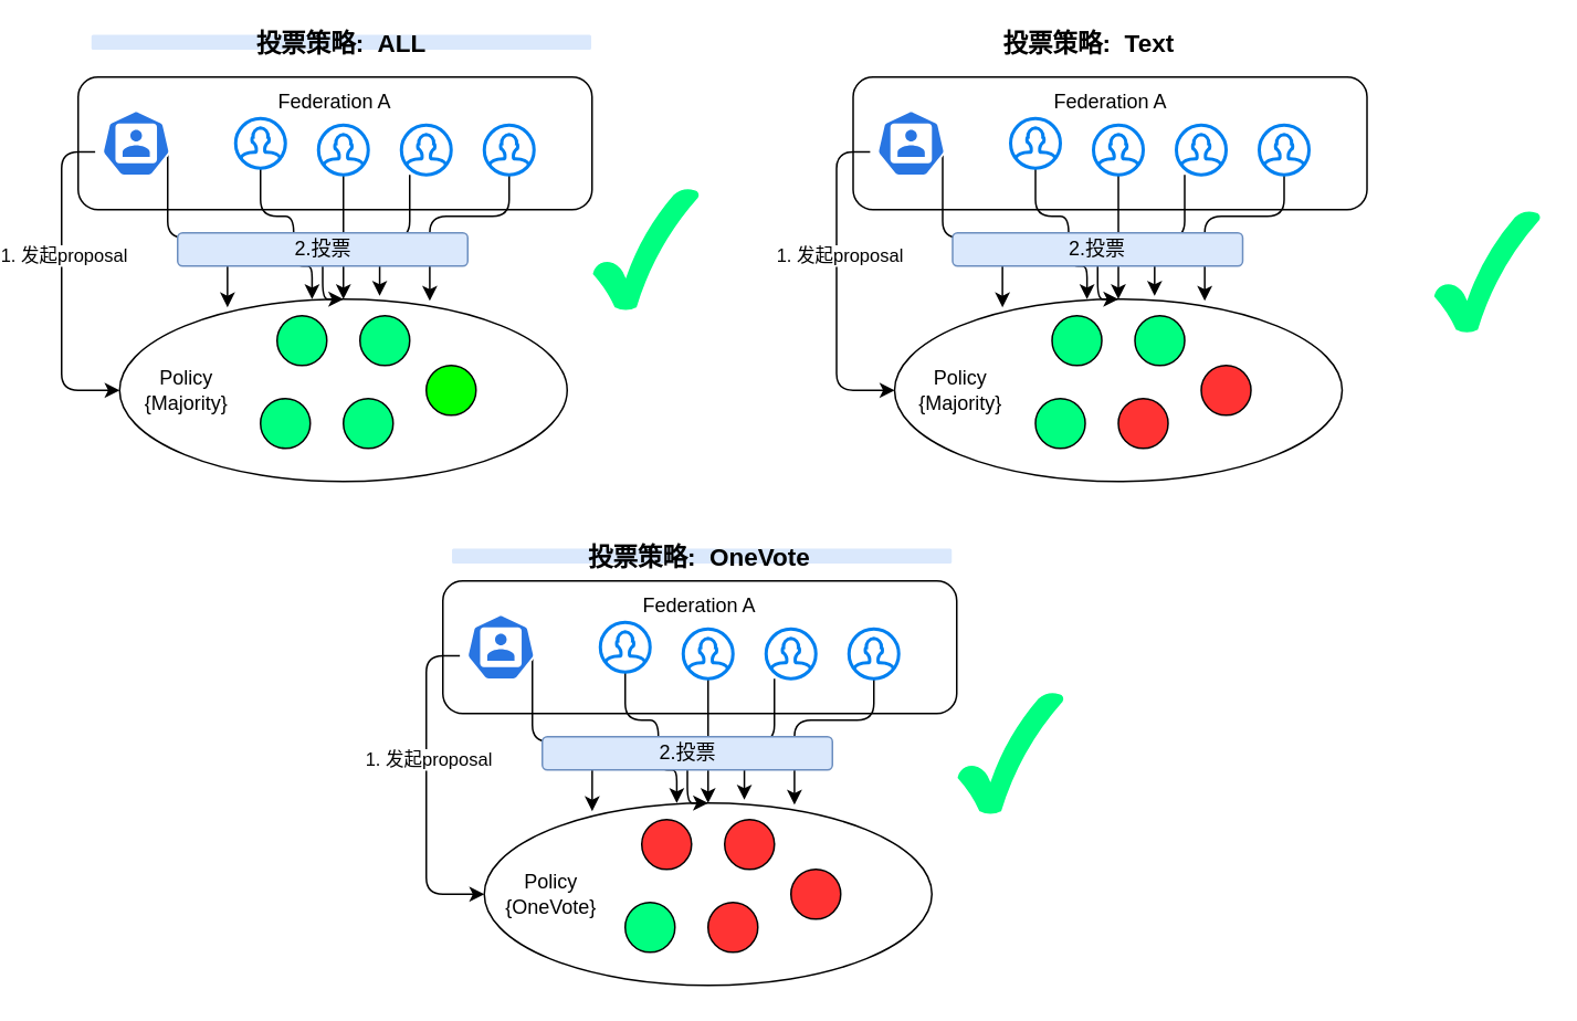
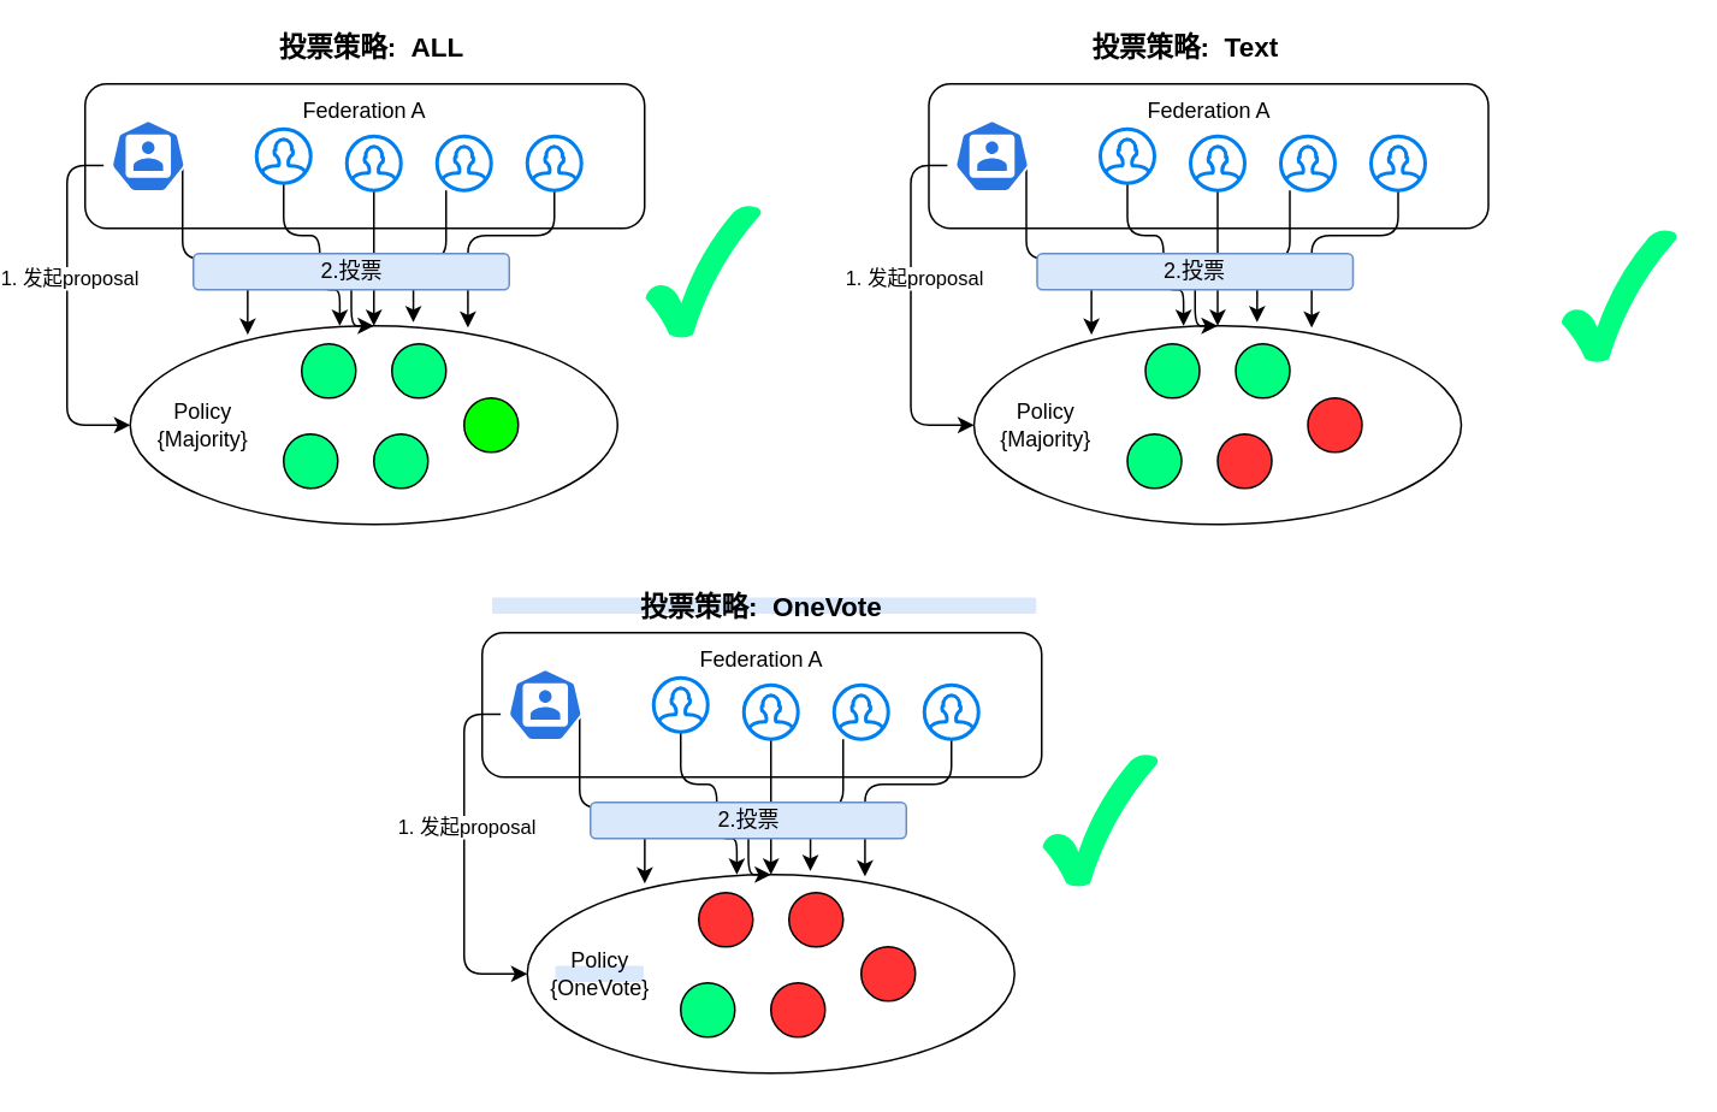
  <mxCell id="0" />
  <mxCell id="1" parent="0" />
  <mxCell id="2" value="" style="rounded=1;whiteSpace=wrap;html=1;" parent="1" vertex="1"><mxGeometry x="20.5" y="46" width="310" height="80" as="geometry" /></mxCell>
  <mxCell id="3" value="" style="ellipse;whiteSpace=wrap;html=1;strokeColor=#000000;rounded=1;" parent="1" vertex="1"><mxGeometry x="45.5" y="180" width="270" height="110" as="geometry" /></mxCell>
  <mxCell id="4" style="edgeStyle=orthogonalEdgeStyle;rounded=1;orthogonalLoop=1;jettySize=auto;html=1;exitX=0.005;exitY=0.63;exitDx=0;exitDy=0;exitPerimeter=0;entryX=0;entryY=0.5;entryDx=0;entryDy=0;" parent="1" source="7" target="3" edge="1"><mxGeometry relative="1" as="geometry" /></mxCell>
  <mxCell id="5" value="1. 发起proposal" style="edgeLabel;html=1;align=center;verticalAlign=middle;resizable=0;points=[];rounded=1;" parent="4" vertex="1" connectable="0"><mxGeometry x="-0.169" y="1" relative="1" as="geometry"><mxPoint as="offset" /></mxGeometry></mxCell>
  <mxCell id="6" style="edgeStyle=orthogonalEdgeStyle;rounded=1;orthogonalLoop=1;jettySize=auto;html=1;entryX=0.241;entryY=0.045;entryDx=0;entryDy=0;entryPerimeter=0;exitX=0.88;exitY=0.65;exitDx=0;exitDy=0;exitPerimeter=0;" parent="1" source="7" target="3" edge="1"><mxGeometry relative="1" as="geometry" /></mxCell>
  <mxCell id="7" value="" style="sketch=0;html=1;dashed=0;whitespace=wrap;fillColor=#2875E2;strokeColor=#ffffff;points=[[0.005,0.63,0],[0.1,0.2,0],[0.9,0.2,0],[0.5,0,0],[0.995,0.63,0],[0.72,0.99,0],[0.5,1,0],[0.28,0.99,0]];shape=mxgraph.kubernetes.icon;prIcon=user;rounded=1;" parent="1" vertex="1"><mxGeometry x="30.5" y="66" width="50" height="40" as="geometry" /></mxCell>
  <mxCell id="8" style="edgeStyle=orthogonalEdgeStyle;rounded=1;orthogonalLoop=1;jettySize=auto;html=1;entryX=0.43;entryY=0;entryDx=0;entryDy=0;entryPerimeter=0;" parent="1" source="9" target="3" edge="1"><mxGeometry relative="1" as="geometry"><Array as="points"><mxPoint x="130.5" y="130" /><mxPoint x="150.5" y="130" /><mxPoint x="150.5" y="160" /></Array></mxGeometry></mxCell>
  <mxCell id="9" value="" style="html=1;verticalLabelPosition=bottom;align=center;labelBackgroundColor=#ffffff;verticalAlign=top;strokeWidth=2;strokeColor=#0080F0;shadow=0;dashed=0;shape=mxgraph.ios7.icons.user;rounded=1;" parent="1" vertex="1"><mxGeometry x="115.5" y="71" width="30" height="30" as="geometry" /></mxCell>
  <mxCell id="10" style="edgeStyle=orthogonalEdgeStyle;rounded=1;orthogonalLoop=1;jettySize=auto;html=1;entryX=0.5;entryY=0;entryDx=0;entryDy=0;" parent="1" source="11" target="3" edge="1"><mxGeometry relative="1" as="geometry" /></mxCell>
  <mxCell id="11" value="" style="html=1;verticalLabelPosition=bottom;align=center;labelBackgroundColor=#ffffff;verticalAlign=top;strokeWidth=2;strokeColor=#0080F0;shadow=0;dashed=0;shape=mxgraph.ios7.icons.user;rounded=1;" parent="1" vertex="1"><mxGeometry x="165.5" y="75" width="30" height="30" as="geometry" /></mxCell>
  <mxCell id="12" style="edgeStyle=orthogonalEdgeStyle;rounded=1;orthogonalLoop=1;jettySize=auto;html=1;entryX=0.581;entryY=-0.018;entryDx=0;entryDy=0;entryPerimeter=0;" parent="1" source="13" target="3" edge="1"><mxGeometry relative="1" as="geometry"><Array as="points"><mxPoint x="220.5" y="143" /><mxPoint x="202.5" y="143" /></Array></mxGeometry></mxCell>
  <mxCell id="13" value="" style="html=1;verticalLabelPosition=bottom;align=center;labelBackgroundColor=#ffffff;verticalAlign=top;strokeWidth=2;strokeColor=#0080F0;shadow=0;dashed=0;shape=mxgraph.ios7.icons.user;rounded=1;" parent="1" vertex="1"><mxGeometry x="215.5" y="75" width="30" height="30" as="geometry" /></mxCell>
  <mxCell id="14" style="edgeStyle=orthogonalEdgeStyle;rounded=1;orthogonalLoop=1;jettySize=auto;html=1;entryX=0.693;entryY=0.009;entryDx=0;entryDy=0;entryPerimeter=0;" parent="1" source="15" target="3" edge="1"><mxGeometry relative="1" as="geometry"><Array as="points"><mxPoint x="280.5" y="130" /><mxPoint x="232.5" y="130" /></Array></mxGeometry></mxCell>
  <mxCell id="15" value="" style="html=1;verticalLabelPosition=bottom;align=center;labelBackgroundColor=#ffffff;verticalAlign=top;strokeWidth=2;strokeColor=#0080F0;shadow=0;dashed=0;shape=mxgraph.ios7.icons.user;rounded=1;" parent="1" vertex="1"><mxGeometry x="265.5" y="75" width="30" height="30" as="geometry" /></mxCell>
  <mxCell id="16" value="" style="ellipse;whiteSpace=wrap;html=1;aspect=fixed;strokeColor=#000000;fillColor=#00FF80;rounded=1;" parent="1" vertex="1"><mxGeometry x="140.5" y="190" width="30" height="30" as="geometry" /></mxCell>
  <mxCell id="17" value="Federation A" style="whiteSpace=wrap;html=1;strokeColor=#FFFFFF;rounded=1;" parent="1" vertex="1"><mxGeometry x="128" y="56" width="95" height="10" as="geometry" /></mxCell>
  <mxCell id="18" value="Policy {Majority}" style="whiteSpace=wrap;html=1;strokeColor=#FFFFFF;rounded=1;" parent="1" vertex="1"><mxGeometry x="60.5" y="230" width="50" height="10" as="geometry" /></mxCell>
  <mxCell id="19" value="" style="ellipse;whiteSpace=wrap;html=1;aspect=fixed;strokeColor=#000000;fillColor=#00FF80;rounded=1;" parent="1" vertex="1"><mxGeometry x="190.5" y="190" width="30" height="30" as="geometry" /></mxCell>
  <mxCell id="20" value="" style="ellipse;whiteSpace=wrap;html=1;aspect=fixed;strokeColor=#000000;fillColor=#00FF80;rounded=1;" parent="1" vertex="1"><mxGeometry x="130.5" y="240" width="30" height="30" as="geometry" /></mxCell>
  <mxCell id="21" value="" style="ellipse;whiteSpace=wrap;html=1;aspect=fixed;strokeColor=#000000;fillColor=#00FF80;rounded=1;" parent="1" vertex="1"><mxGeometry x="180.5" y="240" width="30" height="30" as="geometry" /></mxCell>
  <mxCell id="22" value="" style="ellipse;whiteSpace=wrap;html=1;aspect=fixed;strokeColor=#000000;fillColor=#00FF00;rounded=1;" parent="1" vertex="1"><mxGeometry x="230.5" y="220" width="30" height="30" as="geometry" /></mxCell>
  <mxCell id="23" value="" style="edgeStyle=orthogonalEdgeStyle;rounded=1;orthogonalLoop=1;jettySize=auto;html=1;" parent="1" source="24" target="3" edge="1"><mxGeometry relative="1" as="geometry" /></mxCell>
  <mxCell id="24" value="2.投票" style="rounded=1;whiteSpace=wrap;html=1;strokeColor=#6c8ebf;fillColor=#dae8fc;" parent="1" vertex="1"><mxGeometry x="80.5" y="140" width="175" height="20" as="geometry" /></mxCell>
  <mxCell id="25" value="" style="rounded=1;whiteSpace=wrap;html=1;" parent="1" vertex="1"><mxGeometry x="488" y="46" width="310" height="80" as="geometry" /></mxCell>
  <mxCell id="26" value="" style="ellipse;whiteSpace=wrap;html=1;strokeColor=#000000;rounded=1;" parent="1" vertex="1"><mxGeometry x="513" y="180" width="270" height="110" as="geometry" /></mxCell>
  <mxCell id="27" style="edgeStyle=orthogonalEdgeStyle;rounded=1;orthogonalLoop=1;jettySize=auto;html=1;exitX=0.005;exitY=0.63;exitDx=0;exitDy=0;exitPerimeter=0;entryX=0;entryY=0.5;entryDx=0;entryDy=0;" parent="1" source="30" target="26" edge="1"><mxGeometry relative="1" as="geometry" /></mxCell>
  <mxCell id="28" value="1. 发起proposal" style="edgeLabel;html=1;align=center;verticalAlign=middle;resizable=0;points=[];rounded=1;" parent="27" vertex="1" connectable="0"><mxGeometry x="-0.169" y="1" relative="1" as="geometry"><mxPoint as="offset" /></mxGeometry></mxCell>
  <mxCell id="29" style="edgeStyle=orthogonalEdgeStyle;rounded=1;orthogonalLoop=1;jettySize=auto;html=1;entryX=0.241;entryY=0.045;entryDx=0;entryDy=0;entryPerimeter=0;exitX=0.88;exitY=0.65;exitDx=0;exitDy=0;exitPerimeter=0;" parent="1" source="30" target="26" edge="1"><mxGeometry relative="1" as="geometry" /></mxCell>
  <mxCell id="30" value="" style="sketch=0;html=1;dashed=0;whitespace=wrap;fillColor=#2875E2;strokeColor=#ffffff;points=[[0.005,0.63,0],[0.1,0.2,0],[0.9,0.2,0],[0.5,0,0],[0.995,0.63,0],[0.72,0.99,0],[0.5,1,0],[0.28,0.99,0]];shape=mxgraph.kubernetes.icon;prIcon=user;rounded=1;" parent="1" vertex="1"><mxGeometry x="498" y="66" width="50" height="40" as="geometry" /></mxCell>
  <mxCell id="31" style="edgeStyle=orthogonalEdgeStyle;rounded=1;orthogonalLoop=1;jettySize=auto;html=1;entryX=0.43;entryY=0;entryDx=0;entryDy=0;entryPerimeter=0;" parent="1" source="32" target="26" edge="1"><mxGeometry relative="1" as="geometry"><Array as="points"><mxPoint x="598" y="130" /><mxPoint x="618" y="130" /><mxPoint x="618" y="160" /></Array></mxGeometry></mxCell>
  <mxCell id="32" value="" style="html=1;verticalLabelPosition=bottom;align=center;labelBackgroundColor=#ffffff;verticalAlign=top;strokeWidth=2;strokeColor=#0080F0;shadow=0;dashed=0;shape=mxgraph.ios7.icons.user;rounded=1;" parent="1" vertex="1"><mxGeometry x="583" y="71" width="30" height="30" as="geometry" /></mxCell>
  <mxCell id="33" style="edgeStyle=orthogonalEdgeStyle;rounded=1;orthogonalLoop=1;jettySize=auto;html=1;entryX=0.5;entryY=0;entryDx=0;entryDy=0;" parent="1" source="34" target="26" edge="1"><mxGeometry relative="1" as="geometry" /></mxCell>
  <mxCell id="34" value="" style="html=1;verticalLabelPosition=bottom;align=center;labelBackgroundColor=#ffffff;verticalAlign=top;strokeWidth=2;strokeColor=#0080F0;shadow=0;dashed=0;shape=mxgraph.ios7.icons.user;rounded=1;" parent="1" vertex="1"><mxGeometry x="633" y="75" width="30" height="30" as="geometry" /></mxCell>
  <mxCell id="35" style="edgeStyle=orthogonalEdgeStyle;rounded=1;orthogonalLoop=1;jettySize=auto;html=1;entryX=0.581;entryY=-0.018;entryDx=0;entryDy=0;entryPerimeter=0;" parent="1" source="36" target="26" edge="1"><mxGeometry relative="1" as="geometry"><Array as="points"><mxPoint x="688" y="143" /><mxPoint x="670" y="143" /></Array></mxGeometry></mxCell>
  <mxCell id="36" value="" style="html=1;verticalLabelPosition=bottom;align=center;labelBackgroundColor=#ffffff;verticalAlign=top;strokeWidth=2;strokeColor=#0080F0;shadow=0;dashed=0;shape=mxgraph.ios7.icons.user;rounded=1;" parent="1" vertex="1"><mxGeometry x="683" y="75" width="30" height="30" as="geometry" /></mxCell>
  <mxCell id="37" style="edgeStyle=orthogonalEdgeStyle;rounded=1;orthogonalLoop=1;jettySize=auto;html=1;entryX=0.693;entryY=0.009;entryDx=0;entryDy=0;entryPerimeter=0;" parent="1" source="38" target="26" edge="1"><mxGeometry relative="1" as="geometry"><Array as="points"><mxPoint x="748" y="130" /><mxPoint x="700" y="130" /></Array></mxGeometry></mxCell>
  <mxCell id="38" value="" style="html=1;verticalLabelPosition=bottom;align=center;labelBackgroundColor=#ffffff;verticalAlign=top;strokeWidth=2;strokeColor=#0080F0;shadow=0;dashed=0;shape=mxgraph.ios7.icons.user;rounded=1;" parent="1" vertex="1"><mxGeometry x="733" y="75" width="30" height="30" as="geometry" /></mxCell>
  <mxCell id="39" value="" style="ellipse;whiteSpace=wrap;html=1;aspect=fixed;strokeColor=#000000;fillColor=#00FF80;rounded=1;" parent="1" vertex="1"><mxGeometry x="608" y="190" width="30" height="30" as="geometry" /></mxCell>
  <mxCell id="40" value="Federation A" style="whiteSpace=wrap;html=1;strokeColor=#FFFFFF;rounded=1;" parent="1" vertex="1"><mxGeometry x="595.5" y="56" width="95" height="10" as="geometry" /></mxCell>
  <mxCell id="41" value="Policy {Majority}" style="whiteSpace=wrap;html=1;strokeColor=#FFFFFF;rounded=1;" parent="1" vertex="1"><mxGeometry x="528" y="230" width="50" height="10" as="geometry" /></mxCell>
  <mxCell id="42" value="" style="ellipse;whiteSpace=wrap;html=1;aspect=fixed;strokeColor=#000000;fillColor=#00FF80;rounded=1;" parent="1" vertex="1"><mxGeometry x="658" y="190" width="30" height="30" as="geometry" /></mxCell>
  <mxCell id="43" value="" style="ellipse;whiteSpace=wrap;html=1;aspect=fixed;strokeColor=#000000;fillColor=#00FF80;rounded=1;" parent="1" vertex="1"><mxGeometry x="598" y="240" width="30" height="30" as="geometry" /></mxCell>
  <mxCell id="44" value="" style="ellipse;whiteSpace=wrap;html=1;aspect=fixed;strokeColor=#000000;fillColor=#FF3333;rounded=1;" parent="1" vertex="1"><mxGeometry x="648" y="240" width="30" height="30" as="geometry" /></mxCell>
  <mxCell id="45" value="" style="ellipse;whiteSpace=wrap;html=1;aspect=fixed;strokeColor=#000000;fillColor=#FF3333;rounded=1;" parent="1" vertex="1"><mxGeometry x="698" y="220" width="30" height="30" as="geometry" /></mxCell>
  <mxCell id="46" value="" style="edgeStyle=orthogonalEdgeStyle;rounded=1;orthogonalLoop=1;jettySize=auto;html=1;" parent="1" source="47" target="26" edge="1"><mxGeometry relative="1" as="geometry" /></mxCell>
  <mxCell id="47" value="2.投票" style="rounded=1;whiteSpace=wrap;html=1;strokeColor=#6c8ebf;fillColor=#dae8fc;" parent="1" vertex="1"><mxGeometry x="548" y="140" width="175" height="20" as="geometry" /></mxCell>
  <mxCell id="48" value="" style="verticalLabelPosition=bottom;verticalAlign=top;html=1;shape=mxgraph.basic.tick;strokeColor=#FFFFFF;fillColor=#00FF80;rounded=1;" parent="1" vertex="1"><mxGeometry x="330.5" y="112.5" width="65" height="75" as="geometry" /></mxCell>
  <mxCell id="49" value="" style="rounded=1;whiteSpace=wrap;html=1;" parent="1" vertex="1"><mxGeometry x="240.5" y="350" width="310" height="80" as="geometry" /></mxCell>
  <mxCell id="50" value="" style="ellipse;whiteSpace=wrap;html=1;strokeColor=#000000;rounded=1;" parent="1" vertex="1"><mxGeometry x="265.5" y="484" width="270" height="110" as="geometry" /></mxCell>
  <mxCell id="51" style="edgeStyle=orthogonalEdgeStyle;rounded=1;orthogonalLoop=1;jettySize=auto;html=1;exitX=0.005;exitY=0.63;exitDx=0;exitDy=0;exitPerimeter=0;entryX=0;entryY=0.5;entryDx=0;entryDy=0;" parent="1" source="54" target="50" edge="1"><mxGeometry relative="1" as="geometry" /></mxCell>
  <mxCell id="52" value="1. 发起proposal" style="edgeLabel;html=1;align=center;verticalAlign=middle;resizable=0;points=[];rounded=1;" parent="51" vertex="1" connectable="0"><mxGeometry x="-0.169" y="1" relative="1" as="geometry"><mxPoint as="offset" /></mxGeometry></mxCell>
  <mxCell id="53" style="edgeStyle=orthogonalEdgeStyle;rounded=1;orthogonalLoop=1;jettySize=auto;html=1;entryX=0.241;entryY=0.045;entryDx=0;entryDy=0;entryPerimeter=0;exitX=0.88;exitY=0.65;exitDx=0;exitDy=0;exitPerimeter=0;" parent="1" source="54" target="50" edge="1"><mxGeometry relative="1" as="geometry" /></mxCell>
  <mxCell id="54" value="" style="sketch=0;html=1;dashed=0;whitespace=wrap;fillColor=#2875E2;strokeColor=#ffffff;points=[[0.005,0.63,0],[0.1,0.2,0],[0.9,0.2,0],[0.5,0,0],[0.995,0.63,0],[0.72,0.99,0],[0.5,1,0],[0.28,0.99,0]];shape=mxgraph.kubernetes.icon;prIcon=user;rounded=1;" parent="1" vertex="1"><mxGeometry x="250.5" y="370" width="50" height="40" as="geometry" /></mxCell>
  <mxCell id="55" style="edgeStyle=orthogonalEdgeStyle;rounded=1;orthogonalLoop=1;jettySize=auto;html=1;entryX=0.43;entryY=0;entryDx=0;entryDy=0;entryPerimeter=0;" parent="1" source="56" target="50" edge="1"><mxGeometry relative="1" as="geometry"><Array as="points"><mxPoint x="350.5" y="434" /><mxPoint x="370.5" y="434" /><mxPoint x="370.5" y="464" /></Array></mxGeometry></mxCell>
  <mxCell id="56" value="" style="html=1;verticalLabelPosition=bottom;align=center;labelBackgroundColor=#ffffff;verticalAlign=top;strokeWidth=2;strokeColor=#0080F0;shadow=0;dashed=0;shape=mxgraph.ios7.icons.user;rounded=1;" parent="1" vertex="1"><mxGeometry x="335.5" y="375" width="30" height="30" as="geometry" /></mxCell>
  <mxCell id="57" style="edgeStyle=orthogonalEdgeStyle;rounded=1;orthogonalLoop=1;jettySize=auto;html=1;entryX=0.5;entryY=0;entryDx=0;entryDy=0;" parent="1" source="58" target="50" edge="1"><mxGeometry relative="1" as="geometry" /></mxCell>
  <mxCell id="58" value="" style="html=1;verticalLabelPosition=bottom;align=center;labelBackgroundColor=#ffffff;verticalAlign=top;strokeWidth=2;strokeColor=#0080F0;shadow=0;dashed=0;shape=mxgraph.ios7.icons.user;rounded=1;" parent="1" vertex="1"><mxGeometry x="385.5" y="379" width="30" height="30" as="geometry" /></mxCell>
  <mxCell id="59" style="edgeStyle=orthogonalEdgeStyle;rounded=1;orthogonalLoop=1;jettySize=auto;html=1;entryX=0.581;entryY=-0.018;entryDx=0;entryDy=0;entryPerimeter=0;" parent="1" source="60" target="50" edge="1"><mxGeometry relative="1" as="geometry"><Array as="points"><mxPoint x="440.5" y="447" /><mxPoint x="422.5" y="447" /></Array></mxGeometry></mxCell>
  <mxCell id="60" value="" style="html=1;verticalLabelPosition=bottom;align=center;labelBackgroundColor=#ffffff;verticalAlign=top;strokeWidth=2;strokeColor=#0080F0;shadow=0;dashed=0;shape=mxgraph.ios7.icons.user;rounded=1;" parent="1" vertex="1"><mxGeometry x="435.5" y="379" width="30" height="30" as="geometry" /></mxCell>
  <mxCell id="61" style="edgeStyle=orthogonalEdgeStyle;rounded=1;orthogonalLoop=1;jettySize=auto;html=1;entryX=0.693;entryY=0.009;entryDx=0;entryDy=0;entryPerimeter=0;" parent="1" source="62" target="50" edge="1"><mxGeometry relative="1" as="geometry"><Array as="points"><mxPoint x="500.5" y="434" /><mxPoint x="452.5" y="434" /></Array></mxGeometry></mxCell>
  <mxCell id="62" value="" style="html=1;verticalLabelPosition=bottom;align=center;labelBackgroundColor=#ffffff;verticalAlign=top;strokeWidth=2;strokeColor=#0080F0;shadow=0;dashed=0;shape=mxgraph.ios7.icons.user;rounded=1;" parent="1" vertex="1"><mxGeometry x="485.5" y="379" width="30" height="30" as="geometry" /></mxCell>
  <mxCell id="63" value="" style="ellipse;whiteSpace=wrap;html=1;aspect=fixed;strokeColor=#000000;fillColor=#FF3333;rounded=1;" parent="1" vertex="1"><mxGeometry x="360.5" y="494" width="30" height="30" as="geometry" /></mxCell>
  <mxCell id="64" value="Federation A" style="whiteSpace=wrap;html=1;strokeColor=#FFFFFF;rounded=1;" parent="1" vertex="1"><mxGeometry x="348" y="360" width="95" height="10" as="geometry" /></mxCell>
- <mxCell id="65" value="Policy {OneVote}" style="whiteSpace=wrap;html=1;strokeColor=#FFFFFF;rounded=1;" parent="1" vertex="1"><mxGeometry x="280.5" y="534" width="50" height="10" as="geometry" /></mxCell>
+ <mxCell id="65" value="Policy {OneVote}" style="whiteSpace=wrap;html=1;strokeColor=#FFFFFF;rounded=1;fillColor=#dae8fc;" parent="1" vertex="1"><mxGeometry x="280.5" y="534" width="50" height="10" as="geometry" /></mxCell>
  <mxCell id="66" value="" style="ellipse;whiteSpace=wrap;html=1;aspect=fixed;strokeColor=#000000;fillColor=#FF3333;rounded=1;" parent="1" vertex="1"><mxGeometry x="410.5" y="494" width="30" height="30" as="geometry" /></mxCell>
  <mxCell id="67" value="" style="ellipse;whiteSpace=wrap;html=1;aspect=fixed;strokeColor=#000000;fillColor=#00FF80;rounded=1;" parent="1" vertex="1"><mxGeometry x="350.5" y="544" width="30" height="30" as="geometry" /></mxCell>
  <mxCell id="68" value="" style="ellipse;whiteSpace=wrap;html=1;aspect=fixed;strokeColor=#000000;fillColor=#FF3333;rounded=1;" parent="1" vertex="1"><mxGeometry x="400.5" y="544" width="30" height="30" as="geometry" /></mxCell>
  <mxCell id="69" value="" style="ellipse;whiteSpace=wrap;html=1;aspect=fixed;strokeColor=#000000;fillColor=#FF3333;rounded=1;" parent="1" vertex="1"><mxGeometry x="450.5" y="524" width="30" height="30" as="geometry" /></mxCell>
  <mxCell id="70" value="" style="edgeStyle=orthogonalEdgeStyle;rounded=1;orthogonalLoop=1;jettySize=auto;html=1;" parent="1" source="71" target="50" edge="1"><mxGeometry relative="1" as="geometry" /></mxCell>
  <mxCell id="71" value="2.投票" style="rounded=1;whiteSpace=wrap;html=1;strokeColor=#6c8ebf;fillColor=#dae8fc;" parent="1" vertex="1"><mxGeometry x="300.5" y="444" width="175" height="20" as="geometry" /></mxCell>
  <mxCell id="72" value="" style="verticalLabelPosition=bottom;verticalAlign=top;html=1;shape=mxgraph.basic.tick;strokeColor=#FFFFFF;fillColor=#00FF80;rounded=1;" parent="1" vertex="1"><mxGeometry x="550.5" y="416.5" width="65" height="75" as="geometry" /></mxCell>
- <mxCell id="73" value="&lt;b&gt;&lt;font style=&quot;font-size: 15px;&quot;&gt;投票策略:&amp;nbsp; ALL&lt;/font&gt;&lt;/b&gt;" style="whiteSpace=wrap;html=1;strokeColor=#FFFFFF;rounded=1;fillColor=#dae8fc;" parent="1" vertex="1"><mxGeometry x="28" y="20" width="302.5" height="10" as="geometry" /></mxCell>
+ <mxCell id="73" value="&lt;b&gt;&lt;font style=&quot;font-size: 15px;&quot;&gt;投票策略:&amp;nbsp; ALL&lt;/font&gt;&lt;/b&gt;" style="whiteSpace=wrap;html=1;strokeColor=#FFFFFF;rounded=1;" parent="1" vertex="1"><mxGeometry x="28" y="20" width="302.5" height="10" as="geometry" /></mxCell>
  <mxCell id="74" value="&lt;b&gt;&lt;font style=&quot;font-size: 15px;&quot;&gt;投票策略:&amp;nbsp; OneVote&amp;nbsp;&lt;/font&gt;&lt;/b&gt;" style="whiteSpace=wrap;html=1;strokeColor=#FFFFFF;rounded=1;fillColor=#dae8fc;" parent="1" vertex="1"><mxGeometry x="245.5" y="330" width="302.5" height="10" as="geometry" /></mxCell>
  <mxCell id="75" value="&lt;b&gt;&lt;font style=&quot;font-size: 15px;&quot;&gt;投票策略:&amp;nbsp; Text&amp;nbsp;&lt;/font&gt;&lt;/b&gt;" style="whiteSpace=wrap;html=1;strokeColor=#FFFFFF;rounded=1;" vertex="1" parent="1"><mxGeometry x="480.5" y="20" width="302.5" height="10" as="geometry" /></mxCell>
  <mxCell id="76" value="" style="verticalLabelPosition=bottom;verticalAlign=top;html=1;shape=mxgraph.basic.tick;strokeColor=#FFFFFF;fillColor=#00FF80;rounded=1;" vertex="1" parent="1"><mxGeometry x="838" y="126" width="65" height="75" as="geometry" /></mxCell>
